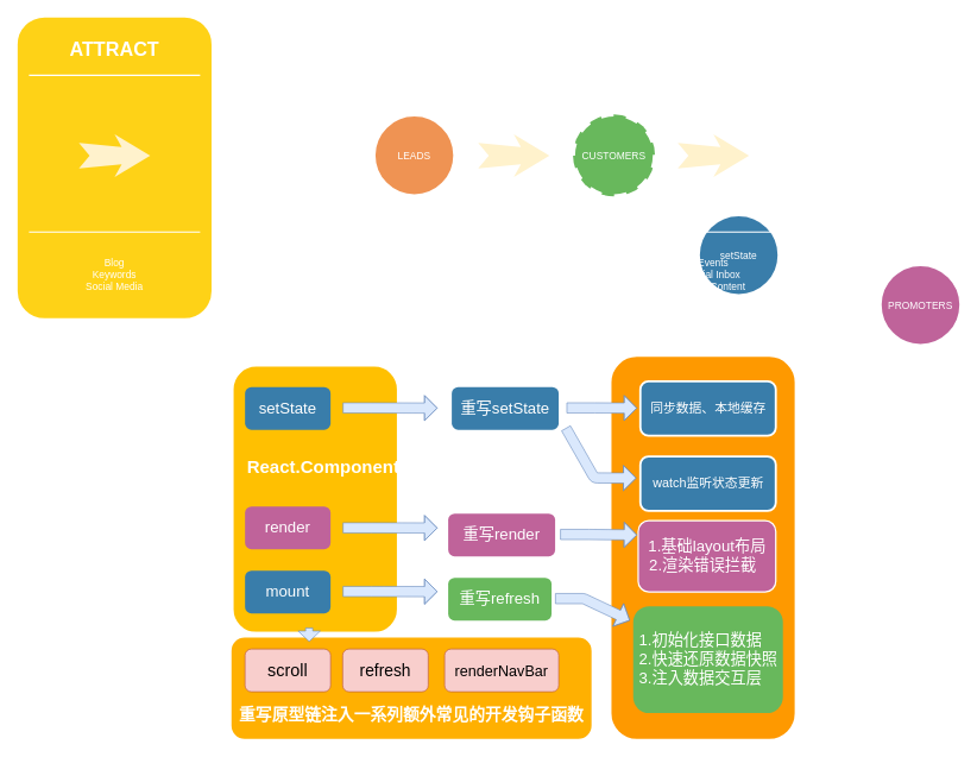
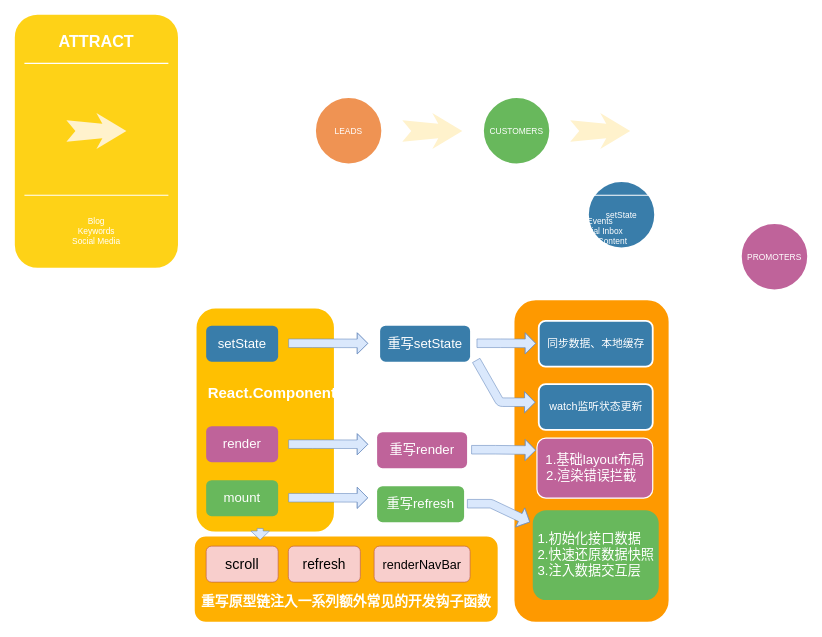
  <mxCell id="0" />
  <mxCell id="1" parent="0" />
  <mxCell id="2" value="" style="whiteSpace=wrap;html=1;rounded=1;shadow=0;strokeWidth=8;fontSize=20;align=center;fillColor=#FED217;strokeColor=#FFFFFF;" parent="1" vertex="1"><mxGeometry x="20" y="20" width="280" height="430" as="geometry" /></mxCell>
  <mxCell id="3" value="ATTRACT" style="text;html=1;strokeColor=none;fillColor=none;align=center;verticalAlign=middle;whiteSpace=wrap;rounded=0;shadow=0;fontSize=27;fontColor=#FFFFFF;fontStyle=1" parent="1" vertex="1"><mxGeometry x="20" y="40" width="280" height="60" as="geometry" /></mxCell>
  <mxCell id="4" value="Blog&lt;div&gt;Keywords&lt;/div&gt;&lt;div&gt;Social Media&lt;/div&gt;" style="text;html=1;strokeColor=none;fillColor=none;align=center;verticalAlign=middle;whiteSpace=wrap;rounded=0;shadow=0;fontSize=14;fontColor=#FFFFFF;" parent="1" vertex="1"><mxGeometry x="20" y="340" width="280" height="90" as="geometry" /></mxCell>
  <mxCell id="5" value="" style="line;strokeWidth=2;html=1;rounded=0;shadow=0;fontSize=27;align=center;fillColor=none;strokeColor=#FFFFFF;" parent="1" vertex="1"><mxGeometry x="40" y="100" width="240" height="10" as="geometry" /></mxCell>
  <mxCell id="6" value="" style="line;strokeWidth=2;html=1;rounded=0;shadow=0;fontSize=27;align=center;fillColor=none;strokeColor=#FFFFFF;" parent="1" vertex="1"><mxGeometry x="40" y="320" width="240" height="10" as="geometry" /></mxCell>
  <mxCell id="7" value="" style="html=1;shadow=0;dashed=0;align=center;verticalAlign=middle;shape=mxgraph.arrows2.stylisedArrow;dy=0.6;dx=40;notch=15;feather=0.4;rounded=0;strokeWidth=1;fontSize=27;strokeColor=none;fillColor=#fff2cc;" parent="1" vertex="1"><mxGeometry x="110" y="188" width="100" height="60" as="geometry" /></mxCell>
  <mxCell id="8" value="" style="whiteSpace=wrap;html=1;rounded=1;shadow=0;strokeWidth=8;fontSize=20;align=center;fillColor=#FFC001;strokeColor=#FFFFFF;" parent="1" vertex="1"><mxGeometry x="323" y="510" width="237" height="380" as="geometry" /></mxCell>
  <mxCell id="9" value="CONVERT" style="text;html=1;strokeColor=none;fillColor=none;align=center;verticalAlign=middle;whiteSpace=wrap;rounded=0;shadow=0;fontSize=27;fontColor=#FFFFFF;fontStyle=1" parent="1" vertex="1"><mxGeometry x="300" y="40" width="280" height="60" as="geometry" /></mxCell>
  <mxCell id="10" value="Forms&lt;div&gt;Calls-to-Action&lt;/div&gt;&lt;div&gt;Landing Pages&lt;/div&gt;" style="text;html=1;strokeColor=none;fillColor=none;align=center;verticalAlign=middle;whiteSpace=wrap;rounded=0;shadow=0;fontSize=14;fontColor=#FFFFFF;" parent="1" vertex="1"><mxGeometry x="300" y="340" width="280" height="90" as="geometry" /></mxCell>
  <mxCell id="11" value="" style="line;strokeWidth=2;html=1;rounded=0;shadow=0;fontSize=27;align=center;fillColor=none;strokeColor=#FFFFFF;" parent="1" vertex="1"><mxGeometry x="320" y="100" width="240" height="10" as="geometry" /></mxCell>
  <mxCell id="12" value="" style="line;strokeWidth=2;html=1;rounded=0;shadow=0;fontSize=27;align=center;fillColor=none;strokeColor=#FFFFFF;" parent="1" vertex="1"><mxGeometry x="320" y="320" width="240" height="10" as="geometry" /></mxCell>
  <mxCell id="13" value="setState" style="ellipse;whiteSpace=wrap;html=1;rounded=0;shadow=0;strokeWidth=6;fontSize=14;align=center;fillColor=#397DAA;strokeColor=#FFFFFF;fontColor=#FFFFFF;" parent="1" vertex="1"><mxGeometry x="978" y="300" width="115" height="115" as="geometry" /></mxCell>
  <mxCell id="14" value="&lt;font color=&quot;#ffffff&quot; style=&quot;font-size: 23px ; line-height: 110%&quot;&gt;&lt;b&gt;&lt;br&gt;&lt;br&gt;&lt;br&gt;重写原型链注入一系列额外常见的开发钩子函数&lt;/b&gt;&lt;/font&gt;" style="whiteSpace=wrap;html=1;rounded=1;shadow=0;strokeWidth=8;fontSize=20;align=center;fillColor=#FFB001;strokeColor=#FFFFFF;" parent="1" vertex="1"><mxGeometry x="320" y="890" width="513" height="150" as="geometry" /></mxCell>
  <mxCell id="15" value="CLOSE" style="text;html=1;strokeColor=none;fillColor=none;align=center;verticalAlign=middle;whiteSpace=wrap;rounded=0;shadow=0;fontSize=27;fontColor=#FFFFFF;fontStyle=1" parent="1" vertex="1"><mxGeometry x="580" y="40" width="280" height="60" as="geometry" /></mxCell>
  <mxCell id="16" value="Action&lt;div&gt;Signals&lt;/div&gt;&lt;div&gt;Workflows&lt;/div&gt;" style="text;html=1;strokeColor=none;fillColor=none;align=center;verticalAlign=middle;whiteSpace=wrap;rounded=0;shadow=0;fontSize=14;fontColor=#FFFFFF;" parent="1" vertex="1"><mxGeometry x="580" y="340" width="280" height="90" as="geometry" /></mxCell>
  <mxCell id="17" value="" style="line;strokeWidth=2;html=1;rounded=0;shadow=0;fontSize=27;align=center;fillColor=none;strokeColor=#FFFFFF;" parent="1" vertex="1"><mxGeometry x="600" y="100" width="240" height="10" as="geometry" /></mxCell>
  <mxCell id="18" value="" style="line;strokeWidth=2;html=1;rounded=0;shadow=0;fontSize=27;align=center;fillColor=none;strokeColor=#FFFFFF;" parent="1" vertex="1"><mxGeometry x="600" y="320" width="240" height="10" as="geometry" /></mxCell>
  <mxCell id="19" value="LEADS" style="ellipse;whiteSpace=wrap;html=1;rounded=0;shadow=0;strokeWidth=6;fontSize=14;align=center;fillColor=#EF9353;strokeColor=#FFFFFF;fontColor=#FFFFFF;" parent="1" vertex="1"><mxGeometry x="523" y="160" width="115" height="115" as="geometry" /></mxCell>
  <mxCell id="20" value="" style="html=1;shadow=0;dashed=0;align=center;verticalAlign=middle;shape=mxgraph.arrows2.stylisedArrow;dy=0.6;dx=40;notch=15;feather=0.4;rounded=0;strokeWidth=1;fontSize=27;strokeColor=none;fillColor=#fff2cc;" parent="1" vertex="1"><mxGeometry x="670" y="188" width="100" height="60" as="geometry" /></mxCell>
  <mxCell id="21" value="" style="whiteSpace=wrap;html=1;rounded=1;shadow=0;strokeWidth=8;fontSize=20;align=center;fillColor=#FE9900;strokeColor=#FFFFFF;" parent="1" vertex="1"><mxGeometry x="853" y="496.25" width="265" height="543.75" as="geometry" /></mxCell>
  <mxCell id="22" value="DELIGHT" style="text;html=1;strokeColor=none;fillColor=none;align=center;verticalAlign=middle;whiteSpace=wrap;rounded=0;shadow=0;fontSize=27;fontColor=#FFFFFF;fontStyle=1" parent="1" vertex="1"><mxGeometry x="860" y="40" width="280" height="60" as="geometry" /></mxCell>
  <mxCell id="23" value="Events&lt;div&gt;Social Inbox&lt;/div&gt;&lt;div&gt;Smart Content&lt;/div&gt;" style="text;html=1;strokeColor=none;fillColor=none;align=center;verticalAlign=middle;whiteSpace=wrap;rounded=0;shadow=0;fontSize=14;fontColor=#FFFFFF;" parent="1" vertex="1"><mxGeometry x="860" y="340" width="280" height="90" as="geometry" /></mxCell>
  <mxCell id="24" value="" style="line;strokeWidth=2;html=1;rounded=0;shadow=0;fontSize=27;align=center;fillColor=none;strokeColor=#FFFFFF;" parent="1" vertex="1"><mxGeometry x="880" y="100" width="240" height="10" as="geometry" /></mxCell>
  <mxCell id="25" value="" style="line;strokeWidth=2;html=1;rounded=0;shadow=0;fontSize=27;align=center;fillColor=none;strokeColor=#FFFFFF;" parent="1" vertex="1"><mxGeometry x="880" y="320" width="240" height="10" as="geometry" /></mxCell>
- <mxCell id="26" value="CUSTOMERS" style="ellipse;whiteSpace=wrap;html=1;rounded=0;shadow=0;strokeWidth=6;fontSize=14;align=center;fillColor=#68B85C;strokeColor=#FFFFFF;fontColor=#FFFFFF;dashed=1;" parent="1" vertex="1"><mxGeometry x="803" y="160" width="115" height="115" as="geometry" /></mxCell>
+ <mxCell id="26" value="CUSTOMERS" style="ellipse;whiteSpace=wrap;html=1;rounded=0;shadow=0;strokeWidth=6;fontSize=14;align=center;fillColor=#68B85C;strokeColor=#FFFFFF;fontColor=#FFFFFF;" parent="1" vertex="1"><mxGeometry x="803" y="160" width="115" height="115" as="geometry" /></mxCell>
  <mxCell id="27" value="" style="html=1;shadow=0;dashed=0;align=center;verticalAlign=middle;shape=mxgraph.arrows2.stylisedArrow;dy=0.6;dx=40;notch=15;feather=0.4;rounded=0;strokeWidth=1;fontSize=27;strokeColor=none;fillColor=#fff2cc;" parent="1" vertex="1"><mxGeometry x="950" y="188" width="100" height="60" as="geometry" /></mxCell>
  <mxCell id="28" value="PROMOTERS" style="ellipse;whiteSpace=wrap;html=1;rounded=0;shadow=0;strokeWidth=6;fontSize=14;align=center;fillColor=#BF639A;strokeColor=#FFFFFF;fontColor=#FFFFFF;" parent="1" vertex="1"><mxGeometry x="1233" y="370" width="115" height="115" as="geometry" /></mxCell>
  <mxCell id="29" value="&lt;font style=&quot;font-size: 24px&quot;&gt;scroll&lt;/font&gt;" style="rounded=1;whiteSpace=wrap;html=1;fillColor=#f8cecc;strokeColor=#b85450;" vertex="1" parent="1"><mxGeometry x="343" y="910" width="120" height="60" as="geometry" /></mxCell>
  <mxCell id="30" value="&lt;font style=&quot;font-size: 23px&quot;&gt;refresh&lt;/font&gt;" style="rounded=1;whiteSpace=wrap;html=1;fillColor=#f8cecc;strokeColor=#b85450;" vertex="1" parent="1"><mxGeometry x="480" y="910" width="120" height="60" as="geometry" /></mxCell>
  <mxCell id="31" value="&lt;font style=&quot;font-size: 21px&quot;&gt;renderNavBar&lt;/font&gt;" style="rounded=1;whiteSpace=wrap;html=1;fillColor=#f8cecc;strokeColor=#b85450;" vertex="1" parent="1"><mxGeometry x="623" y="910" width="160" height="60" as="geometry" /></mxCell>
  <mxCell id="32" value="&lt;span style=&quot;color: rgb(255 , 255 , 255)&quot;&gt;&lt;font style=&quot;font-size: 22px&quot;&gt;setState&lt;/font&gt;&lt;/span&gt;" style="rounded=1;whiteSpace=wrap;html=1;strokeWidth=8;strokeColor=none;fillColor=#397DAA;" vertex="1" parent="1"><mxGeometry x="343" y="542.5" width="120" height="60" as="geometry" /></mxCell>
  <mxCell id="33" value="" style="shape=flexArrow;endArrow=classic;html=1;width=14.286;endSize=5.571;fillColor=#dae8fc;strokeColor=#6c8ebf;" edge="1" parent="1"><mxGeometry width="50" height="50" relative="1" as="geometry"><mxPoint x="480" y="571.79" as="sourcePoint" /><mxPoint x="613" y="572" as="targetPoint" /><Array as="points"><mxPoint x="520" y="571.79" /></Array></mxGeometry></mxCell>
  <mxCell id="34" value="&lt;span style=&quot;color: rgb(255 , 255 , 255)&quot;&gt;&lt;font style=&quot;font-size: 22px&quot;&gt;重写setState&lt;/font&gt;&lt;/span&gt;" style="rounded=1;whiteSpace=wrap;html=1;strokeWidth=8;strokeColor=none;fillColor=#397DAA;" vertex="1" parent="1"><mxGeometry x="633" y="542.5" width="150" height="60" as="geometry" /></mxCell>
  <mxCell id="35" value="" style="shape=flexArrow;endArrow=classic;html=1;width=14.286;endSize=5.571;fillColor=#dae8fc;strokeColor=#6c8ebf;" edge="1" parent="1"><mxGeometry width="50" height="50" relative="1" as="geometry"><mxPoint x="794" y="571.79" as="sourcePoint" /><mxPoint x="893" y="572" as="targetPoint" /><Array as="points"><mxPoint x="834" y="571.79" /></Array></mxGeometry></mxCell>
  <mxCell id="36" value="&lt;font style=&quot;font-size: 18px&quot; color=&quot;#ffffff&quot;&gt;同步数据、本地缓存&lt;/font&gt;" style="rounded=1;whiteSpace=wrap;html=1;strokeColor=#FFFFFF;strokeWidth=3;fillColor=#397DAA;gradientColor=none;" vertex="1" parent="1"><mxGeometry x="897.5" y="534.38" width="190" height="76.25" as="geometry" /></mxCell>
  <mxCell id="37" value="" style="shape=flexArrow;endArrow=classic;html=1;width=14.286;endSize=5.571;fillColor=#dae8fc;strokeColor=#6c8ebf;" edge="1" parent="1"><mxGeometry width="50" height="50" relative="1" as="geometry"><mxPoint x="793" y="600" as="sourcePoint" /><mxPoint x="892" y="670.21" as="targetPoint" /><Array as="points"><mxPoint x="833" y="670" /></Array></mxGeometry></mxCell>
  <mxCell id="38" value="&lt;font style=&quot;font-size: 18px&quot; color=&quot;#ffffff&quot;&gt;watch监听状态更新&lt;/font&gt;" style="rounded=1;whiteSpace=wrap;html=1;strokeColor=#FFFFFF;strokeWidth=3;fillColor=#397DAA;gradientColor=none;" vertex="1" parent="1"><mxGeometry x="897.5" y="640" width="190" height="76.25" as="geometry" /></mxCell>
  <mxCell id="39" value="&lt;span style=&quot;color: rgb(255 , 255 , 255)&quot;&gt;&lt;font style=&quot;font-size: 22px&quot;&gt;render&lt;/font&gt;&lt;/span&gt;" style="rounded=1;whiteSpace=wrap;html=1;strokeWidth=8;strokeColor=none;fillColor=#BF639A;" vertex="1" parent="1"><mxGeometry x="343" y="710" width="120" height="60" as="geometry" /></mxCell>
  <mxCell id="40" value="" style="shape=flexArrow;endArrow=classic;html=1;fillColor=#dae8fc;strokeColor=#6c8ebf;width=10;endSize=4.571;" edge="1" parent="1"><mxGeometry width="50" height="50" relative="1" as="geometry"><mxPoint x="433" y="880" as="sourcePoint" /><mxPoint x="433" y="900" as="targetPoint" /></mxGeometry></mxCell>
  <mxCell id="41" value="" style="shape=flexArrow;endArrow=classic;html=1;width=14.286;endSize=5.571;fillColor=#dae8fc;strokeColor=#6c8ebf;" edge="1" parent="1"><mxGeometry width="50" height="50" relative="1" as="geometry"><mxPoint x="480" y="740" as="sourcePoint" /><mxPoint x="613" y="740.21" as="targetPoint" /><Array as="points"><mxPoint x="520" y="740" /></Array></mxGeometry></mxCell>
  <mxCell id="42" value="&lt;span style=&quot;color: rgb(255 , 255 , 255)&quot;&gt;&lt;font style=&quot;font-size: 22px&quot;&gt;重写render&lt;/font&gt;&lt;/span&gt;" style="rounded=1;whiteSpace=wrap;html=1;strokeWidth=8;strokeColor=none;fillColor=#BF639A;" vertex="1" parent="1"><mxGeometry x="628" y="720" width="150" height="60" as="geometry" /></mxCell>
  <mxCell id="43" value="" style="shape=flexArrow;endArrow=classic;html=1;width=14.286;endSize=5.571;fillColor=#dae8fc;strokeColor=#6c8ebf;" edge="1" parent="1"><mxGeometry width="50" height="50" relative="1" as="geometry"><mxPoint x="785" y="749.29" as="sourcePoint" /><mxPoint x="893" y="750" as="targetPoint" /><Array as="points"><mxPoint x="825" y="749.29" /></Array></mxGeometry></mxCell>
  <mxCell id="44" value="&lt;font color=&quot;#ffffff&quot;&gt;&lt;span style=&quot;font-size: 22px&quot;&gt;1.基础layout&lt;/span&gt;&lt;/font&gt;&lt;span style=&quot;color: rgb(255 , 255 , 255) ; font-size: 22px&quot;&gt;布局&lt;br&gt;2.渲染错误拦截&amp;nbsp;&amp;nbsp;&lt;br&gt;&lt;/span&gt;" style="rounded=1;whiteSpace=wrap;html=1;strokeWidth=2;fillColor=#BF639A;strokeColor=#FFFFFF;" vertex="1" parent="1"><mxGeometry x="894.5" y="730" width="193" height="100" as="geometry" /></mxCell>
- <mxCell id="45" value="&lt;span style=&quot;color: rgb(255 , 255 , 255)&quot;&gt;&lt;font style=&quot;font-size: 22px&quot;&gt;mount&lt;/font&gt;&lt;/span&gt;" style="rounded=1;whiteSpace=wrap;html=1;strokeWidth=8;strokeColor=none;fillColor=#397daa;" vertex="1" parent="1"><mxGeometry x="343" y="800" width="120" height="60" as="geometry" /></mxCell>
+ <mxCell id="45" value="&lt;span style=&quot;color: rgb(255 , 255 , 255)&quot;&gt;&lt;font style=&quot;font-size: 22px&quot;&gt;mount&lt;/font&gt;&lt;/span&gt;" style="rounded=1;whiteSpace=wrap;html=1;strokeWidth=8;strokeColor=none;fillColor=#68B85C;" vertex="1" parent="1"><mxGeometry x="343" y="800" width="120" height="60" as="geometry" /></mxCell>
  <mxCell id="46" value="" style="shape=flexArrow;endArrow=classic;html=1;width=14.286;endSize=5.571;fillColor=#dae8fc;strokeColor=#6c8ebf;" edge="1" parent="1"><mxGeometry width="50" height="50" relative="1" as="geometry"><mxPoint x="480" y="829.29" as="sourcePoint" /><mxPoint x="613" y="829.5" as="targetPoint" /><Array as="points"><mxPoint x="520" y="829.29" /></Array></mxGeometry></mxCell>
  <mxCell id="47" value="&lt;span style=&quot;color: rgb(255 , 255 , 255) ; font-size: 22px&quot;&gt;重写&lt;/span&gt;&lt;span style=&quot;color: rgb(255 , 255 , 255)&quot;&gt;&lt;font style=&quot;font-size: 22px&quot;&gt;refresh&lt;/font&gt;&lt;/span&gt;" style="rounded=1;whiteSpace=wrap;html=1;strokeWidth=8;strokeColor=none;fillColor=#68B85C;" vertex="1" parent="1"><mxGeometry x="628" y="810" width="145" height="60" as="geometry" /></mxCell>
  <mxCell id="48" value="" style="shape=flexArrow;endArrow=classic;html=1;width=14.286;endSize=5.571;fillColor=#dae8fc;strokeColor=#6c8ebf;" edge="1" parent="1"><mxGeometry width="50" height="50" relative="1" as="geometry"><mxPoint x="778" y="839.29" as="sourcePoint" /><mxPoint x="883" y="870" as="targetPoint" /><Array as="points"><mxPoint x="818" y="839.29" /></Array></mxGeometry></mxCell>
  <mxCell id="49" value="&lt;p style=&quot;line-height: 200%&quot;&gt;&lt;/p&gt;&lt;div style=&quot;text-align: left&quot;&gt;&lt;span style=&quot;font-size: 22px ; color: rgb(255 , 255 , 255)&quot;&gt;1.初始化接口数据&lt;/span&gt;&lt;/div&gt;&lt;font color=&quot;#ffffff&quot;&gt;&lt;div style=&quot;text-align: left&quot;&gt;&lt;span style=&quot;font-size: 22px&quot;&gt;2.快速还原数据快照&lt;br&gt;3.注入数据交互层&lt;/span&gt;&lt;/div&gt;&lt;/font&gt;&lt;p&gt;&lt;/p&gt;" style="rounded=1;whiteSpace=wrap;html=1;strokeWidth=8;strokeColor=none;fillColor=#68B85C;" vertex="1" parent="1"><mxGeometry x="887.5" y="850" width="210" height="150" as="geometry" /></mxCell>
  <mxCell id="50" value="&lt;b&gt;&lt;font color=&quot;#ffffff&quot; style=&quot;line-height: 2.4px ; font-size: 25px&quot;&gt;React.Component&lt;/font&gt;&lt;/b&gt;" style="text;html=1;strokeColor=none;fillColor=none;align=center;verticalAlign=middle;whiteSpace=wrap;rounded=0;" vertex="1" parent="1"><mxGeometry x="433" y="650" width="40" height="20" as="geometry" /></mxCell>
